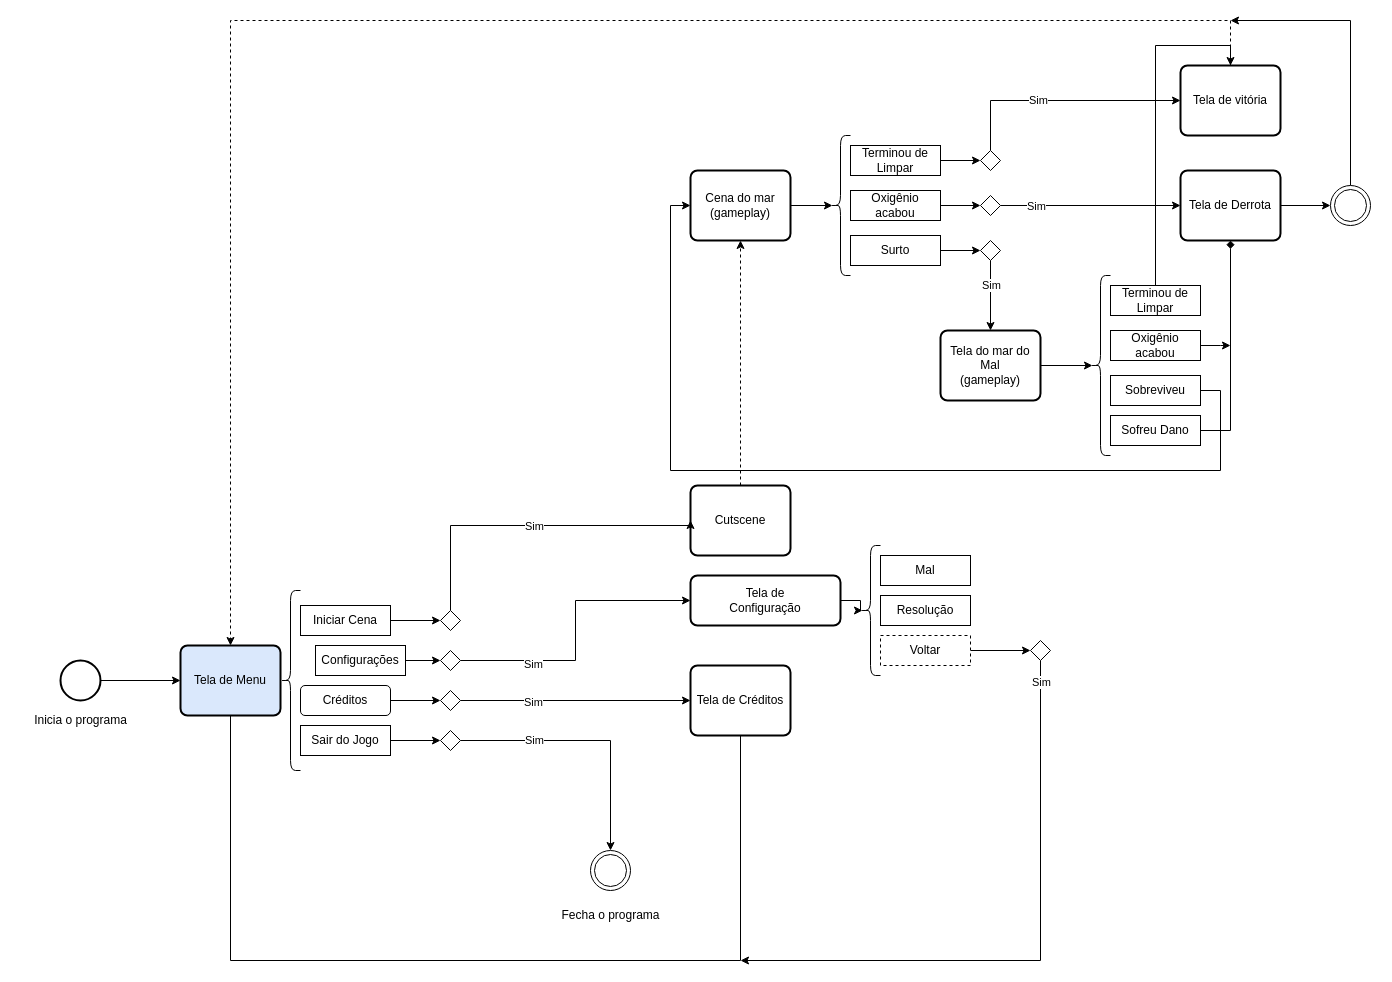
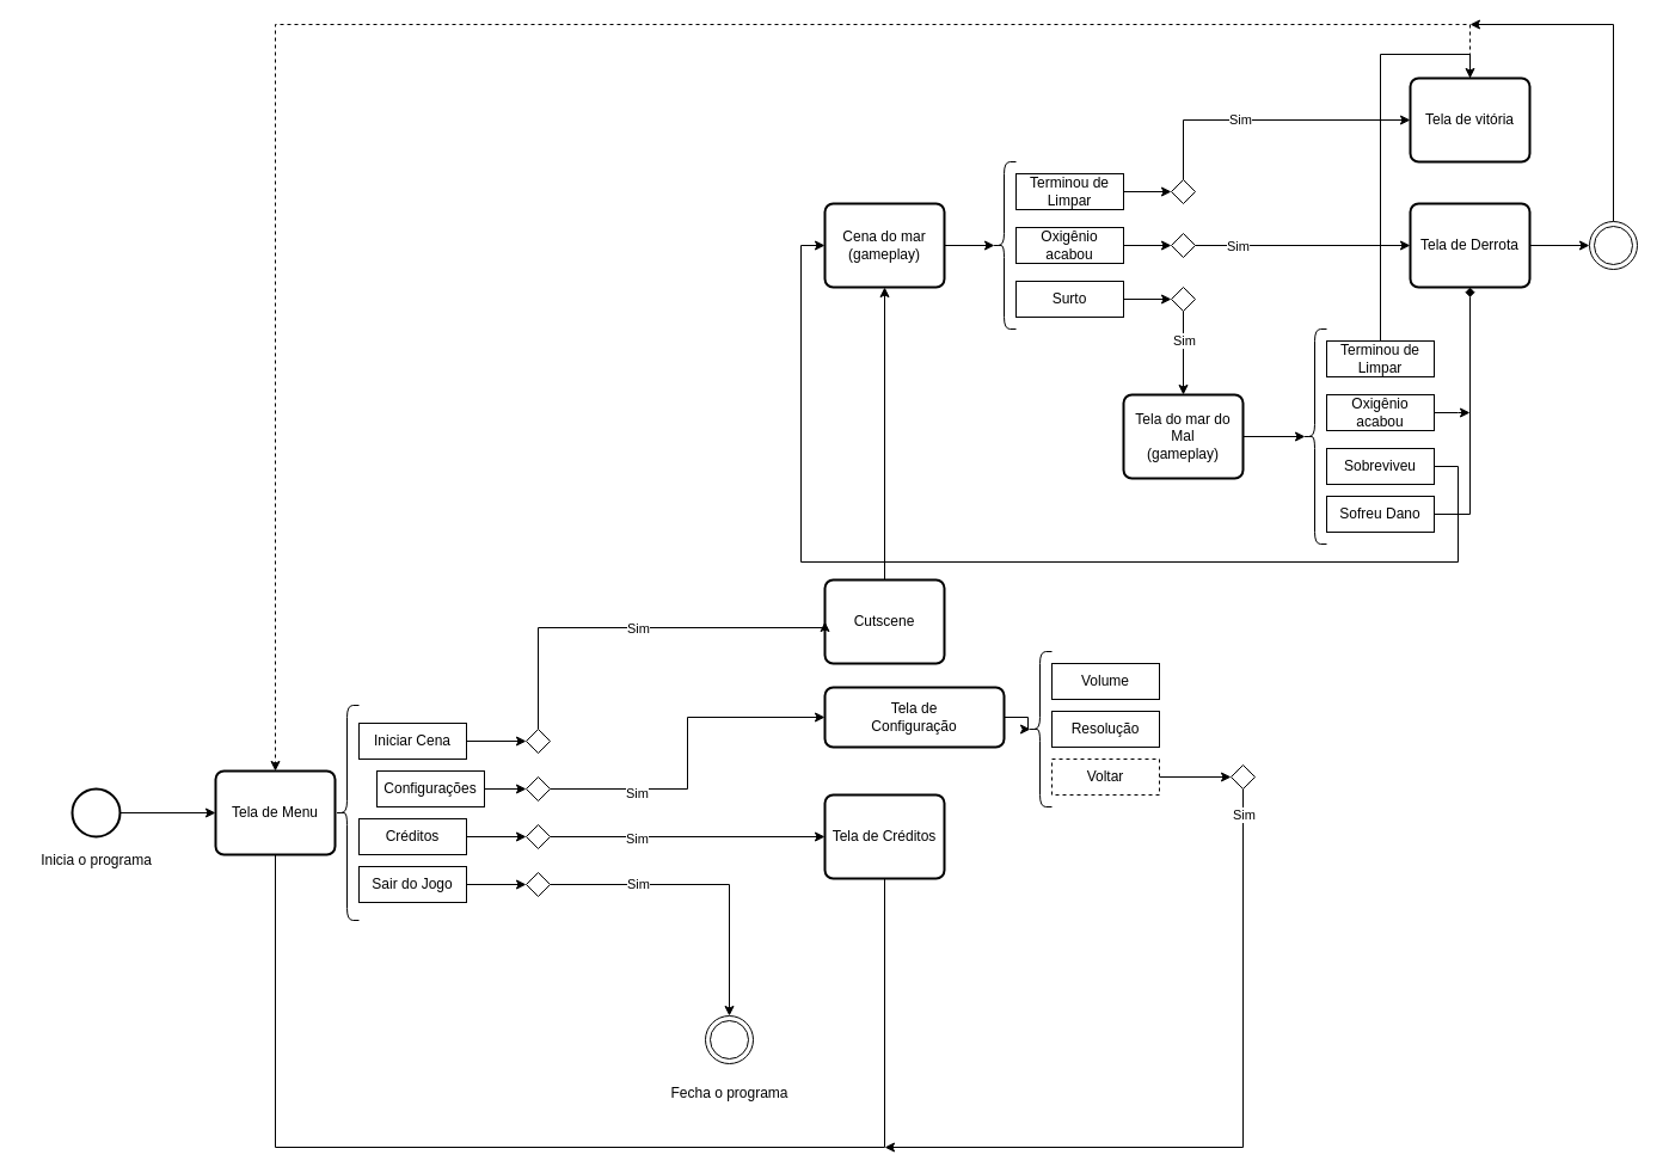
  <mxCell id="0" />
  <mxCell id="1" parent="0" />
  <mxCell id="2" value="" style="ellipse;shape=doubleEllipse;whiteSpace=wrap;html=1;aspect=fixed;" vertex="1" parent="1"><mxGeometry x="590" y="850" width="40" height="40" as="geometry" /></mxCell>
  <mxCell id="3" style="edgeStyle=orthogonalEdgeStyle;rounded=0;orthogonalLoop=1;jettySize=auto;html=1;exitX=1;exitY=0.5;exitDx=0;exitDy=0;exitPerimeter=0;" edge="1" parent="1" source="4" target="5"><mxGeometry relative="1" as="geometry" /></mxCell>
  <mxCell id="4" value="" style="strokeWidth=2;html=1;shape=mxgraph.flowchart.start_2;whiteSpace=wrap;" vertex="1" parent="1"><mxGeometry x="60" y="660" width="40" height="40" as="geometry" /></mxCell>
- <mxCell id="5" value="Tela de Menu" style="rounded=1;whiteSpace=wrap;html=1;absoluteArcSize=1;arcSize=14;strokeWidth=2;fillColor=#dae8fc;" vertex="1" parent="1"><mxGeometry x="180" y="645" width="100" height="70" as="geometry" /></mxCell>
+ <mxCell id="5" value="Tela de Menu" style="rounded=1;whiteSpace=wrap;html=1;absoluteArcSize=1;arcSize=14;strokeWidth=2;" vertex="1" parent="1"><mxGeometry x="180" y="645" width="100" height="70" as="geometry" /></mxCell>
  <mxCell id="6" value="" style="shape=curlyBracket;whiteSpace=wrap;html=1;rounded=1;labelPosition=left;verticalLabelPosition=middle;align=right;verticalAlign=middle;" vertex="1" parent="1"><mxGeometry x="280" y="590" width="20" height="180" as="geometry" /></mxCell>
  <mxCell id="7" style="edgeStyle=orthogonalEdgeStyle;rounded=0;orthogonalLoop=1;jettySize=auto;html=1;entryX=0;entryY=0.5;entryDx=0;entryDy=0;" edge="1" parent="1" source="8" target="50"><mxGeometry relative="1" as="geometry" /></mxCell>
  <mxCell id="8" value="Iniciar Cena" style="rounded=0;whiteSpace=wrap;html=1;" vertex="1" parent="1"><mxGeometry x="300" y="605" width="90" height="30" as="geometry" /></mxCell>
  <mxCell id="9" style="edgeStyle=orthogonalEdgeStyle;rounded=0;orthogonalLoop=1;jettySize=auto;html=1;entryX=0;entryY=0.5;entryDx=0;entryDy=0;" edge="1" parent="1" source="10" target="47"><mxGeometry relative="1" as="geometry" /></mxCell>
  <mxCell id="10" value="Configurações" style="rounded=0;whiteSpace=wrap;html=1;" vertex="1" parent="1"><mxGeometry x="315" y="645" width="90" height="30" as="geometry" /></mxCell>
  <mxCell id="11" value="Sair do Jogo" style="rounded=0;whiteSpace=wrap;html=1;" vertex="1" parent="1"><mxGeometry x="300" y="725" width="90" height="30" as="geometry" /></mxCell>
  <mxCell id="12" style="edgeStyle=orthogonalEdgeStyle;rounded=0;orthogonalLoop=1;jettySize=auto;html=1;entryX=0.5;entryY=0;entryDx=0;entryDy=0;" edge="1" parent="1" source="14" target="2"><mxGeometry relative="1" as="geometry" /></mxCell>
  <mxCell id="13" value="Sim" style="edgeLabel;html=1;align=center;verticalAlign=middle;resizable=0;points=[];" vertex="1" connectable="0" parent="12"><mxGeometry x="-0.436" y="1" relative="1" as="geometry"><mxPoint as="offset" /></mxGeometry></mxCell>
  <mxCell id="14" value="" style="rhombus;whiteSpace=wrap;html=1;" vertex="1" parent="1"><mxGeometry x="440" y="730" width="20" height="20" as="geometry" /></mxCell>
  <mxCell id="15" value="Fecha o programa" style="text;html=1;align=center;verticalAlign=middle;resizable=0;points=[];autosize=1;strokeColor=none;fillColor=none;" vertex="1" parent="1"><mxGeometry x="550" y="900" width="120" height="30" as="geometry" /></mxCell>
  <mxCell id="16" value="Inicia o programa" style="text;html=1;align=center;verticalAlign=middle;resizable=0;points=[];autosize=1;strokeColor=none;fillColor=none;" vertex="1" parent="1"><mxGeometry x="20" y="705" width="120" height="30" as="geometry" /></mxCell>
- <mxCell id="17" style="edgeStyle=orthogonalEdgeStyle;rounded=0;orthogonalLoop=1;jettySize=auto;html=1;entryX=0.5;entryY=1;entryDx=0;entryDy=0;dashed=1;" edge="1" parent="1" source="18" target="24"><mxGeometry relative="1" as="geometry" /></mxCell>
+ <mxCell id="17" style="edgeStyle=orthogonalEdgeStyle;rounded=0;orthogonalLoop=1;jettySize=auto;html=1;entryX=0.5;entryY=1;entryDx=0;entryDy=0;" edge="1" parent="1" source="18" target="24"><mxGeometry relative="1" as="geometry" /></mxCell>
  <mxCell id="18" value="Cutscene" style="rounded=1;whiteSpace=wrap;html=1;absoluteArcSize=1;arcSize=14;strokeWidth=2;" vertex="1" parent="1"><mxGeometry x="690" y="485" width="100" height="70" as="geometry" /></mxCell>
  <mxCell id="19" value="" style="shape=curlyBracket;whiteSpace=wrap;html=1;rounded=1;labelPosition=left;verticalLabelPosition=middle;align=right;verticalAlign=middle;" vertex="1" parent="1"><mxGeometry x="860" y="545" width="20" height="130" as="geometry" /></mxCell>
- <mxCell id="20" value="Mal" style="rounded=0;whiteSpace=wrap;html=1;" vertex="1" parent="1"><mxGeometry x="880" y="555" width="90" height="30" as="geometry" /></mxCell>
+ <mxCell id="20" value="Volume" style="rounded=0;whiteSpace=wrap;html=1;" vertex="1" parent="1"><mxGeometry x="880" y="555" width="90" height="30" as="geometry" /></mxCell>
  <mxCell id="21" value="Resolução" style="rounded=0;whiteSpace=wrap;html=1;" vertex="1" parent="1"><mxGeometry x="880" y="595" width="90" height="30" as="geometry" /></mxCell>
  <mxCell id="22" style="edgeStyle=orthogonalEdgeStyle;rounded=0;orthogonalLoop=1;jettySize=auto;html=1;entryX=0;entryY=0.5;entryDx=0;entryDy=0;" edge="1" parent="1" source="23" target="78"><mxGeometry relative="1" as="geometry" /></mxCell>
  <mxCell id="23" value="Voltar" style="rounded=0;whiteSpace=wrap;html=1;dashed=1;" vertex="1" parent="1"><mxGeometry x="880" y="635" width="90" height="30" as="geometry" /></mxCell>
  <mxCell id="24" value="Cena do mar&lt;div&gt;(gameplay)&lt;/div&gt;" style="rounded=1;whiteSpace=wrap;html=1;absoluteArcSize=1;arcSize=14;strokeWidth=2;" vertex="1" parent="1"><mxGeometry x="690" y="170" width="100" height="70" as="geometry" /></mxCell>
  <mxCell id="25" value="" style="shape=curlyBracket;whiteSpace=wrap;html=1;rounded=1;labelPosition=left;verticalLabelPosition=middle;align=right;verticalAlign=middle;" vertex="1" parent="1"><mxGeometry x="830" y="135" width="20" height="140" as="geometry" /></mxCell>
  <mxCell id="26" style="edgeStyle=orthogonalEdgeStyle;rounded=0;orthogonalLoop=1;jettySize=auto;html=1;entryX=0;entryY=0.5;entryDx=0;entryDy=0;" edge="1" parent="1" source="27" target="64"><mxGeometry relative="1" as="geometry" /></mxCell>
  <mxCell id="27" value="Terminou de Limpar" style="rounded=0;whiteSpace=wrap;html=1;" vertex="1" parent="1"><mxGeometry x="850" y="145" width="90" height="30" as="geometry" /></mxCell>
  <mxCell id="28" style="edgeStyle=orthogonalEdgeStyle;rounded=0;orthogonalLoop=1;jettySize=auto;html=1;entryX=0;entryY=0.5;entryDx=0;entryDy=0;" edge="1" parent="1" source="29" target="54"><mxGeometry relative="1" as="geometry" /></mxCell>
  <mxCell id="29" value="&lt;div&gt;Oxigênio&lt;/div&gt;&lt;div&gt;acabou&lt;br&gt;&lt;/div&gt;" style="rounded=0;whiteSpace=wrap;html=1;" vertex="1" parent="1"><mxGeometry x="850" y="190" width="90" height="30" as="geometry" /></mxCell>
  <mxCell id="30" style="edgeStyle=orthogonalEdgeStyle;rounded=0;orthogonalLoop=1;jettySize=auto;html=1;entryX=0;entryY=0.5;entryDx=0;entryDy=0;" edge="1" parent="1" source="31" target="59"><mxGeometry relative="1" as="geometry" /></mxCell>
  <mxCell id="31" value="Surto" style="rounded=0;whiteSpace=wrap;html=1;" vertex="1" parent="1"><mxGeometry x="850" y="235" width="90" height="30" as="geometry" /></mxCell>
  <mxCell id="32" style="edgeStyle=orthogonalEdgeStyle;rounded=0;orthogonalLoop=1;jettySize=auto;html=1;" edge="1" parent="1" source="33"><mxGeometry relative="1" as="geometry"><mxPoint x="1230" y="20" as="targetPoint" /><Array as="points"><mxPoint x="1350" y="20" /></Array></mxGeometry></mxCell>
  <mxCell id="33" value="" style="ellipse;shape=doubleEllipse;whiteSpace=wrap;html=1;aspect=fixed;" vertex="1" parent="1"><mxGeometry x="1330" y="185" width="40" height="40" as="geometry" /></mxCell>
  <mxCell id="34" style="edgeStyle=orthogonalEdgeStyle;rounded=0;orthogonalLoop=1;jettySize=auto;html=1;entryX=0;entryY=0.5;entryDx=0;entryDy=0;exitX=1;exitY=0.5;exitDx=0;exitDy=0;" edge="1" parent="1" source="55" target="33"><mxGeometry relative="1" as="geometry"><mxPoint x="1280" y="210" as="sourcePoint" /></mxGeometry></mxCell>
  <mxCell id="35" style="edgeStyle=orthogonalEdgeStyle;rounded=0;orthogonalLoop=1;jettySize=auto;html=1;entryX=0;entryY=0.5;entryDx=0;entryDy=0;" edge="1" parent="1" source="36" target="43"><mxGeometry relative="1" as="geometry" /></mxCell>
- <mxCell id="36" value="Créditos" style="whiteSpace=wrap;html=1;rounded=1;" vertex="1" parent="1"><mxGeometry x="300" y="685" width="90" height="30" as="geometry" /></mxCell>
+ <mxCell id="36" value="Créditos" style="rounded=0;whiteSpace=wrap;html=1;" vertex="1" parent="1"><mxGeometry x="300" y="685" width="90" height="30" as="geometry" /></mxCell>
  <mxCell id="37" style="edgeStyle=orthogonalEdgeStyle;rounded=0;orthogonalLoop=1;jettySize=auto;html=1;entryX=0;entryY=0.5;entryDx=0;entryDy=0;" edge="1" parent="1" source="38" target="14"><mxGeometry relative="1" as="geometry" /></mxCell>
  <mxCell id="38" value="Sair do Jogo" style="rounded=0;whiteSpace=wrap;html=1;" vertex="1" parent="1"><mxGeometry x="300" y="725" width="90" height="30" as="geometry" /></mxCell>
  <mxCell id="39" style="edgeStyle=orthogonalEdgeStyle;rounded=0;orthogonalLoop=1;jettySize=auto;html=1;entryX=0.5;entryY=1;entryDx=0;entryDy=0;endArrow=none;" edge="1" parent="1" source="40" target="5"><mxGeometry relative="1" as="geometry"><Array as="points"><mxPoint x="740" y="960" /><mxPoint x="230" y="960" /></Array></mxGeometry></mxCell>
  <mxCell id="40" value="Tela de Créditos" style="rounded=1;whiteSpace=wrap;html=1;absoluteArcSize=1;arcSize=14;strokeWidth=2;" vertex="1" parent="1"><mxGeometry x="690" y="665" width="100" height="70" as="geometry" /></mxCell>
  <mxCell id="41" style="edgeStyle=orthogonalEdgeStyle;rounded=0;orthogonalLoop=1;jettySize=auto;html=1;" edge="1" parent="1" source="43" target="40"><mxGeometry relative="1" as="geometry" /></mxCell>
  <mxCell id="42" value="Sim" style="edgeLabel;html=1;align=center;verticalAlign=middle;resizable=0;points=[];" vertex="1" connectable="0" parent="41"><mxGeometry x="-0.377" y="-1" relative="1" as="geometry"><mxPoint as="offset" /></mxGeometry></mxCell>
  <mxCell id="43" value="" style="rhombus;whiteSpace=wrap;html=1;" vertex="1" parent="1"><mxGeometry x="440" y="690" width="20" height="20" as="geometry" /></mxCell>
  <mxCell id="44" value="&lt;div&gt;Tela de &lt;br&gt;&lt;/div&gt;&lt;div&gt;Configuração&lt;br&gt;&lt;/div&gt;" style="rounded=1;whiteSpace=wrap;html=1;absoluteArcSize=1;arcSize=14;strokeWidth=2;" vertex="1" parent="1"><mxGeometry x="690" y="575" width="150" height="50" as="geometry" /></mxCell>
  <mxCell id="45" style="edgeStyle=orthogonalEdgeStyle;rounded=0;orthogonalLoop=1;jettySize=auto;html=1;entryX=0;entryY=0.5;entryDx=0;entryDy=0;" edge="1" parent="1" source="47" target="44"><mxGeometry relative="1" as="geometry" /></mxCell>
  <mxCell id="46" value="Sim" style="edgeLabel;html=1;align=center;verticalAlign=middle;resizable=0;points=[];" vertex="1" connectable="0" parent="45"><mxGeometry x="-0.503" y="-3" relative="1" as="geometry"><mxPoint as="offset" /></mxGeometry></mxCell>
  <mxCell id="47" value="" style="rhombus;whiteSpace=wrap;html=1;" vertex="1" parent="1"><mxGeometry x="440" y="650" width="20" height="20" as="geometry" /></mxCell>
  <mxCell id="48" style="edgeStyle=orthogonalEdgeStyle;rounded=0;orthogonalLoop=1;jettySize=auto;html=1;entryX=0;entryY=0.5;entryDx=0;entryDy=0;" edge="1" parent="1" source="50" target="18"><mxGeometry relative="1" as="geometry"><Array as="points"><mxPoint x="450" y="525" /></Array></mxGeometry></mxCell>
  <mxCell id="49" value="Sim" style="edgeLabel;html=1;align=center;verticalAlign=middle;resizable=0;points=[];" vertex="1" connectable="0" parent="48"><mxGeometry x="0.019" relative="1" as="geometry"><mxPoint as="offset" /></mxGeometry></mxCell>
  <mxCell id="50" value="" style="rhombus;whiteSpace=wrap;html=1;" vertex="1" parent="1"><mxGeometry x="440" y="610" width="20" height="20" as="geometry" /></mxCell>
  <mxCell id="51" style="edgeStyle=orthogonalEdgeStyle;rounded=0;orthogonalLoop=1;jettySize=auto;html=1;entryX=0.1;entryY=0.5;entryDx=0;entryDy=0;entryPerimeter=0;" edge="1" parent="1" source="24" target="25"><mxGeometry relative="1" as="geometry" /></mxCell>
  <mxCell id="52" style="edgeStyle=orthogonalEdgeStyle;rounded=0;orthogonalLoop=1;jettySize=auto;html=1;" edge="1" parent="1" source="54" target="55"><mxGeometry relative="1" as="geometry" /></mxCell>
  <mxCell id="53" value="Sim" style="edgeLabel;html=1;align=center;verticalAlign=middle;resizable=0;points=[];" vertex="1" connectable="0" parent="52"><mxGeometry x="-0.611" relative="1" as="geometry"><mxPoint as="offset" /></mxGeometry></mxCell>
  <mxCell id="54" value="" style="rhombus;whiteSpace=wrap;html=1;" vertex="1" parent="1"><mxGeometry x="980" y="195" width="20" height="20" as="geometry" /></mxCell>
  <mxCell id="55" value="Tela de Derrota" style="rounded=1;whiteSpace=wrap;html=1;absoluteArcSize=1;arcSize=14;strokeWidth=2;" vertex="1" parent="1"><mxGeometry x="1180" y="170" width="100" height="70" as="geometry" /></mxCell>
  <mxCell id="56" value="&lt;div&gt;Tela do mar do Mal&lt;/div&gt;&lt;div&gt;(gameplay)&lt;br&gt;&lt;/div&gt;" style="rounded=1;whiteSpace=wrap;html=1;absoluteArcSize=1;arcSize=14;strokeWidth=2;" vertex="1" parent="1"><mxGeometry x="940" y="330" width="100" height="70" as="geometry" /></mxCell>
  <mxCell id="57" style="edgeStyle=orthogonalEdgeStyle;rounded=0;orthogonalLoop=1;jettySize=auto;html=1;entryX=0.5;entryY=0;entryDx=0;entryDy=0;" edge="1" parent="1" source="59" target="56"><mxGeometry relative="1" as="geometry" /></mxCell>
  <mxCell id="58" value="Sim" style="edgeLabel;html=1;align=center;verticalAlign=middle;resizable=0;points=[];" vertex="1" connectable="0" parent="57"><mxGeometry x="-0.312" relative="1" as="geometry"><mxPoint as="offset" /></mxGeometry></mxCell>
  <mxCell id="59" value="" style="rhombus;whiteSpace=wrap;html=1;" vertex="1" parent="1"><mxGeometry x="980" y="240" width="20" height="20" as="geometry" /></mxCell>
  <mxCell id="60" style="edgeStyle=orthogonalEdgeStyle;rounded=0;orthogonalLoop=1;jettySize=auto;html=1;entryX=0.5;entryY=0;entryDx=0;entryDy=0;dashed=1;" edge="1" parent="1" source="61" target="5"><mxGeometry relative="1" as="geometry"><Array as="points"><mxPoint x="1230" y="20" /><mxPoint x="230" y="20" /></Array></mxGeometry></mxCell>
  <mxCell id="61" value="Tela de vitória" style="rounded=1;whiteSpace=wrap;html=1;absoluteArcSize=1;arcSize=14;strokeWidth=2;" vertex="1" parent="1"><mxGeometry x="1180" y="65" width="100" height="70" as="geometry" /></mxCell>
  <mxCell id="62" style="edgeStyle=orthogonalEdgeStyle;rounded=0;orthogonalLoop=1;jettySize=auto;html=1;entryX=0;entryY=0.5;entryDx=0;entryDy=0;" edge="1" parent="1" source="64" target="61"><mxGeometry relative="1" as="geometry"><Array as="points"><mxPoint x="990" y="100" /></Array></mxGeometry></mxCell>
  <mxCell id="63" value="Sim" style="edgeLabel;html=1;align=center;verticalAlign=middle;resizable=0;points=[];" vertex="1" connectable="0" parent="62"><mxGeometry x="-0.193" y="1" relative="1" as="geometry"><mxPoint as="offset" /></mxGeometry></mxCell>
  <mxCell id="64" value="" style="rhombus;whiteSpace=wrap;html=1;" vertex="1" parent="1"><mxGeometry x="980" y="150" width="20" height="20" as="geometry" /></mxCell>
  <mxCell id="65" value="" style="shape=curlyBracket;whiteSpace=wrap;html=1;rounded=1;labelPosition=left;verticalLabelPosition=middle;align=right;verticalAlign=middle;" vertex="1" parent="1"><mxGeometry x="1090" y="275" width="20" height="180" as="geometry" /></mxCell>
  <mxCell id="66" style="edgeStyle=orthogonalEdgeStyle;rounded=0;orthogonalLoop=1;jettySize=auto;html=1;entryX=0.5;entryY=0;entryDx=0;entryDy=0;" edge="1" parent="1" source="67" target="61"><mxGeometry relative="1" as="geometry" /></mxCell>
  <mxCell id="67" value="Terminou de Limpar" style="rounded=0;whiteSpace=wrap;html=1;" vertex="1" parent="1"><mxGeometry x="1110" y="285" width="90" height="30" as="geometry" /></mxCell>
  <mxCell id="68" style="edgeStyle=orthogonalEdgeStyle;rounded=0;orthogonalLoop=1;jettySize=auto;html=1;" edge="1" parent="1" source="69"><mxGeometry relative="1" as="geometry"><mxPoint x="1230" y="345" as="targetPoint" /></mxGeometry></mxCell>
  <mxCell id="69" value="&lt;div&gt;Oxigênio&lt;/div&gt;&lt;div&gt;acabou&lt;br&gt;&lt;/div&gt;" style="rounded=0;whiteSpace=wrap;html=1;" vertex="1" parent="1"><mxGeometry x="1110" y="330" width="90" height="30" as="geometry" /></mxCell>
  <mxCell id="70" style="edgeStyle=orthogonalEdgeStyle;rounded=0;orthogonalLoop=1;jettySize=auto;html=1;entryX=0;entryY=0.5;entryDx=0;entryDy=0;exitX=1;exitY=0.5;exitDx=0;exitDy=0;" edge="1" parent="1" source="71" target="24"><mxGeometry relative="1" as="geometry"><Array as="points"><mxPoint x="1220" y="390" /><mxPoint x="1220" y="470" /><mxPoint x="670" y="470" /><mxPoint x="670" y="205" /></Array></mxGeometry></mxCell>
  <mxCell id="71" value="Sobreviveu" style="rounded=0;whiteSpace=wrap;html=1;" vertex="1" parent="1"><mxGeometry x="1110" y="375" width="90" height="30" as="geometry" /></mxCell>
  <mxCell id="72" style="edgeStyle=orthogonalEdgeStyle;rounded=0;orthogonalLoop=1;jettySize=auto;html=1;entryX=0.1;entryY=0.5;entryDx=0;entryDy=0;entryPerimeter=0;exitX=1;exitY=0.5;exitDx=0;exitDy=0;" edge="1" target="65" parent="1" source="56"><mxGeometry relative="1" as="geometry"><mxPoint x="1050" y="365" as="sourcePoint" /></mxGeometry></mxCell>
  <mxCell id="73" style="edgeStyle=orthogonalEdgeStyle;rounded=0;orthogonalLoop=1;jettySize=auto;html=1;entryX=0.5;entryY=1;entryDx=0;entryDy=0;endArrow=diamond;" edge="1" parent="1" source="74" target="55"><mxGeometry relative="1" as="geometry"><Array as="points"><mxPoint x="1230" y="430" /></Array></mxGeometry></mxCell>
  <mxCell id="74" value="Sofreu Dano" style="rounded=0;whiteSpace=wrap;html=1;" vertex="1" parent="1"><mxGeometry x="1110" y="415" width="90" height="30" as="geometry" /></mxCell>
  <mxCell id="75" style="edgeStyle=orthogonalEdgeStyle;rounded=0;orthogonalLoop=1;jettySize=auto;html=1;entryX=0.1;entryY=0.5;entryDx=0;entryDy=0;entryPerimeter=0;" edge="1" parent="1" source="44" target="19"><mxGeometry relative="1" as="geometry" /></mxCell>
  <mxCell id="76" style="edgeStyle=orthogonalEdgeStyle;rounded=0;orthogonalLoop=1;jettySize=auto;html=1;" edge="1" parent="1" source="78"><mxGeometry relative="1" as="geometry"><mxPoint x="740" y="960" as="targetPoint" /><Array as="points"><mxPoint x="1040" y="960" /></Array></mxGeometry></mxCell>
  <mxCell id="77" value="Sim" style="edgeLabel;html=1;align=center;verticalAlign=middle;resizable=0;points=[];" vertex="1" connectable="0" parent="76"><mxGeometry x="-0.929" relative="1" as="geometry"><mxPoint as="offset" /></mxGeometry></mxCell>
  <mxCell id="78" value="" style="rhombus;whiteSpace=wrap;html=1;" vertex="1" parent="1"><mxGeometry x="1030" y="640" width="20" height="20" as="geometry" /></mxCell>
